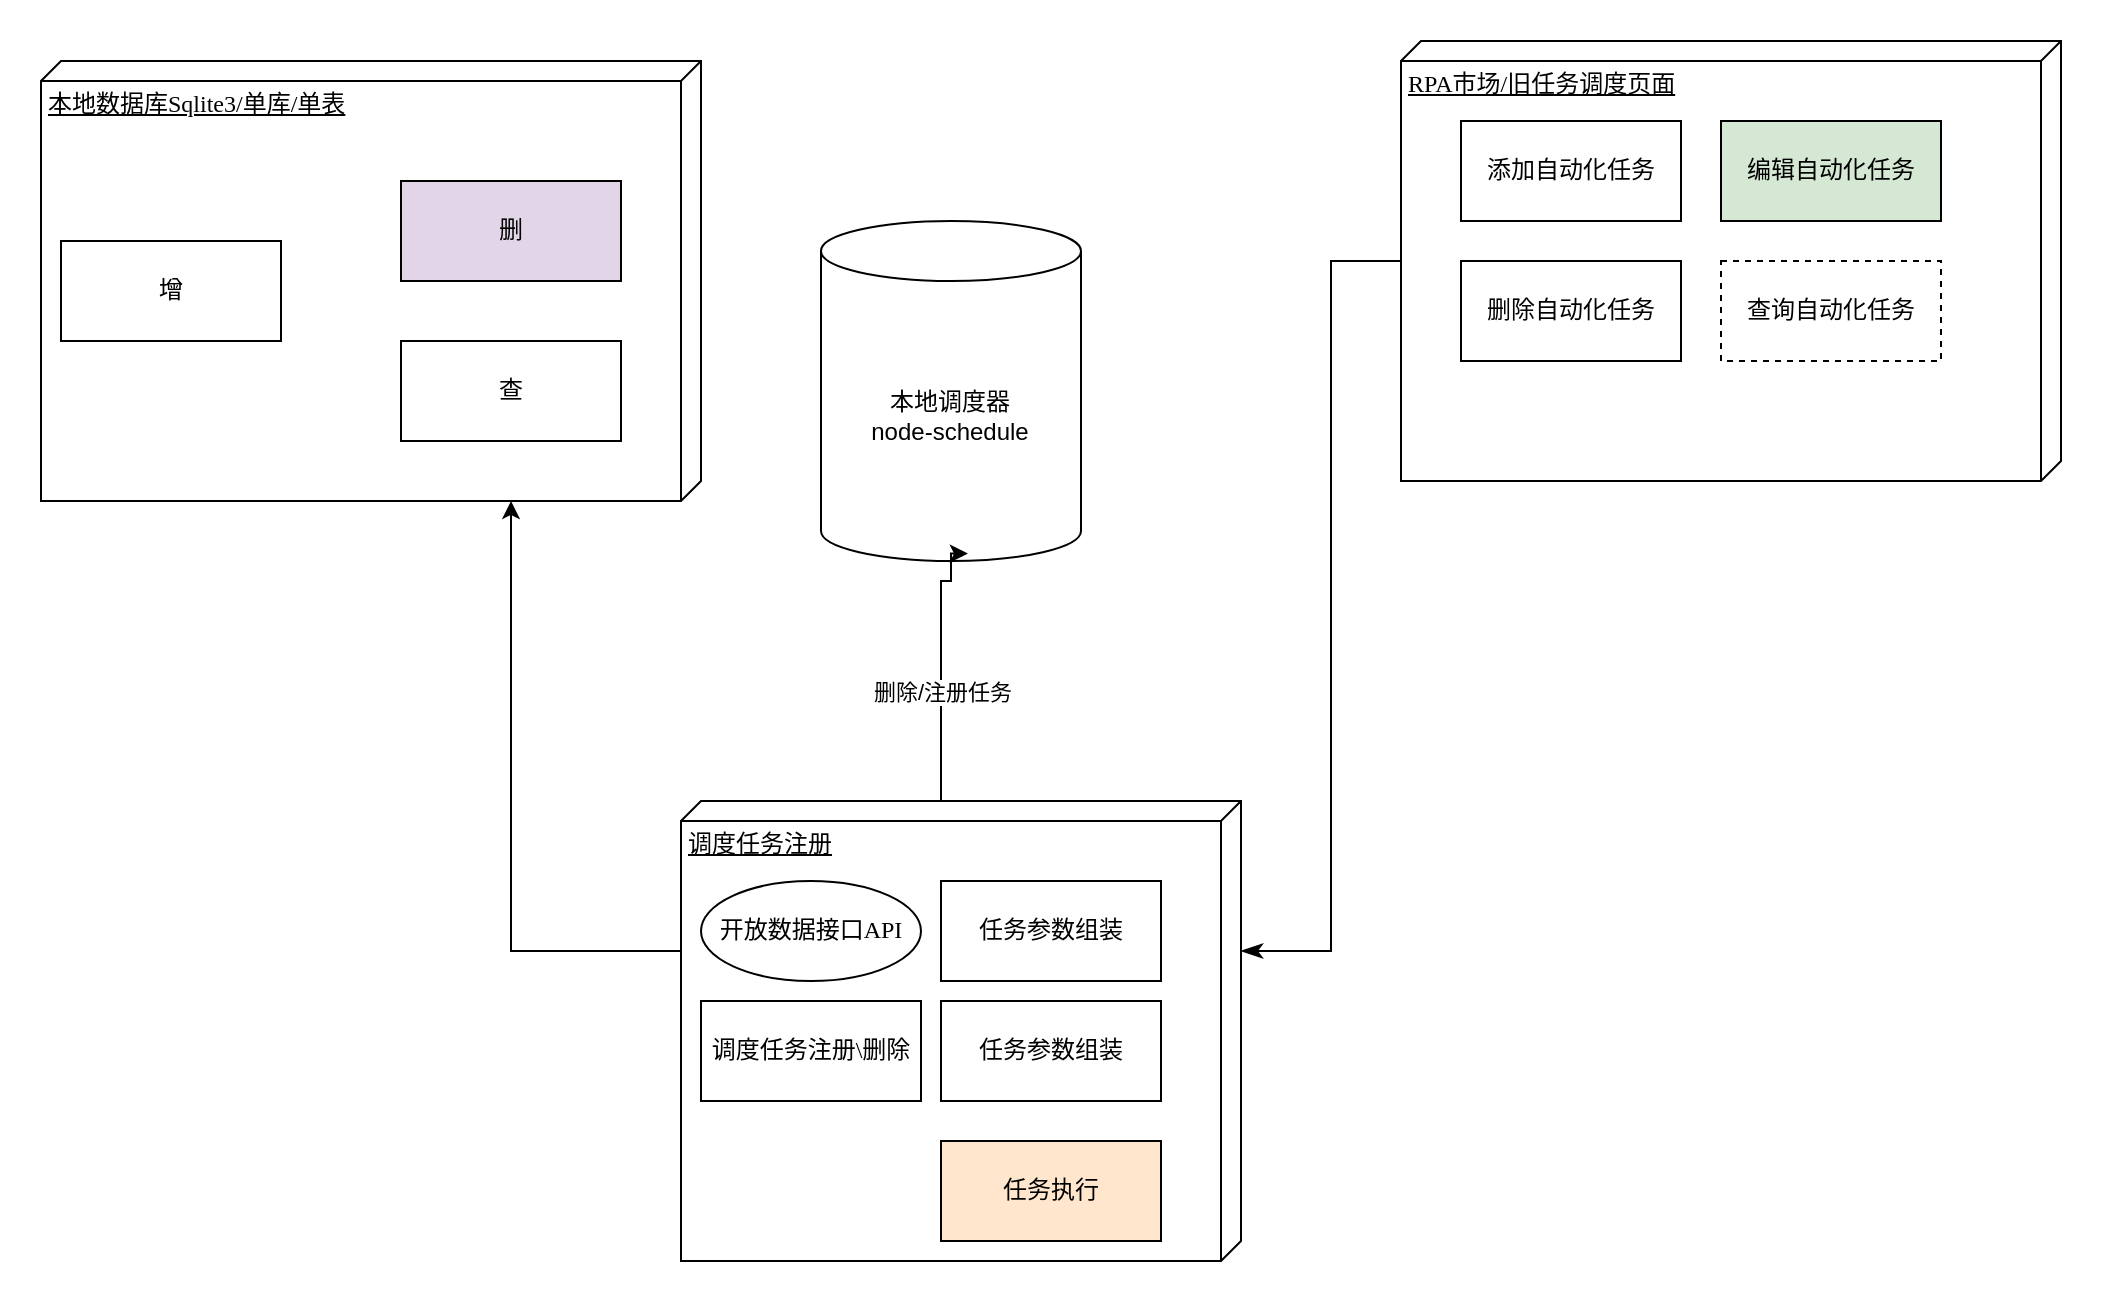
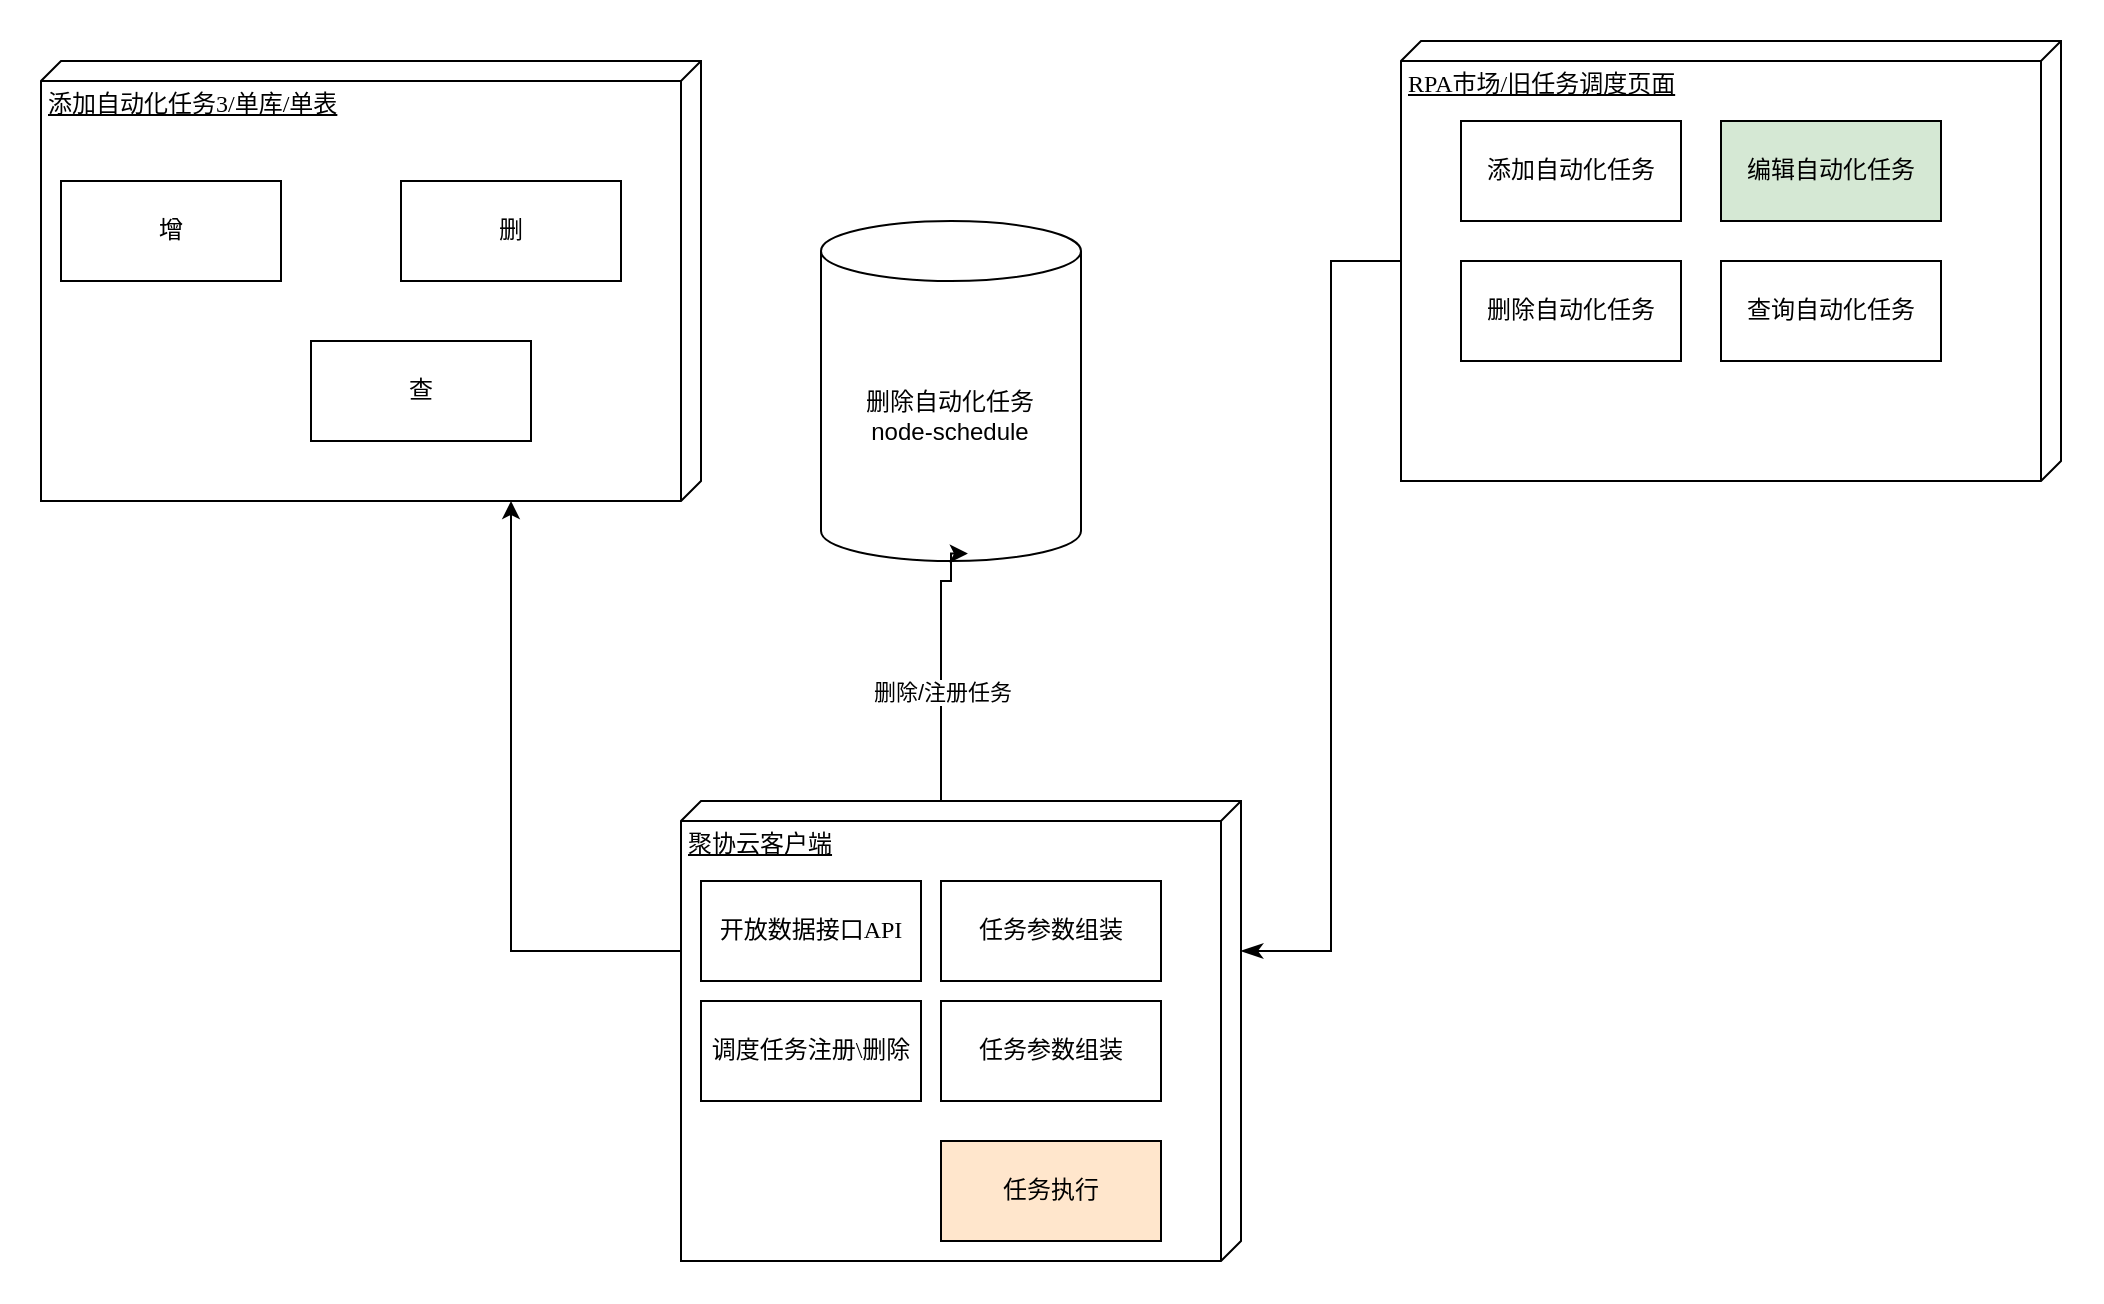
  <mxCell id="0" />
  <mxCell id="1" parent="0" />
- <mxCell id="2" value="本地数据库Sqlite3/单库/单表" style="verticalAlign=top;align=left;spacingTop=8;spacingLeft=2;spacingRight=12;shape=cube;size=10;direction=south;fontStyle=4;html=1;rounded=0;shadow=0;comic=0;labelBackgroundColor=none;strokeWidth=1;fontFamily=Verdana;fontSize=12" parent="1" vertex="1"><mxGeometry x="20" y="30" width="330" height="220" as="geometry" /></mxCell>
+ <mxCell id="2" value="添加自动化任务3/单库/单表" style="verticalAlign=top;align=left;spacingTop=8;spacingLeft=2;spacingRight=12;shape=cube;size=10;direction=south;fontStyle=4;html=1;rounded=0;shadow=0;comic=0;labelBackgroundColor=none;strokeWidth=1;fontFamily=Verdana;fontSize=12" parent="1" vertex="1"><mxGeometry x="20" y="30" width="330" height="220" as="geometry" /></mxCell>
  <mxCell id="3" value="RPA市场/旧任务调度页面" style="verticalAlign=top;align=left;spacingTop=8;spacingLeft=2;spacingRight=12;shape=cube;size=10;direction=south;fontStyle=4;html=1;rounded=0;shadow=0;comic=0;labelBackgroundColor=none;strokeWidth=1;fontFamily=Verdana;fontSize=12" parent="1" vertex="1"><mxGeometry x="700" y="20" width="330" height="220" as="geometry" /></mxCell>
- <mxCell id="4" value="调度任务注册&lt;div&gt;&lt;br&gt;&lt;/div&gt;" style="verticalAlign=top;align=left;spacingTop=8;spacingLeft=2;spacingRight=12;shape=cube;size=10;direction=south;fontStyle=4;html=1;rounded=0;shadow=0;comic=0;labelBackgroundColor=none;strokeWidth=1;fontFamily=Verdana;fontSize=12" parent="1" vertex="1"><mxGeometry x="340" y="400" width="280" height="230" as="geometry" /></mxCell>
+ <mxCell id="4" value="聚协云客户端&lt;div&gt;&lt;br&gt;&lt;/div&gt;" style="verticalAlign=top;align=left;spacingTop=8;spacingLeft=2;spacingRight=12;shape=cube;size=10;direction=south;fontStyle=4;html=1;rounded=0;shadow=0;comic=0;labelBackgroundColor=none;strokeWidth=1;fontFamily=Verdana;fontSize=12" parent="1" vertex="1"><mxGeometry x="340" y="400" width="280" height="230" as="geometry" /></mxCell>
  <mxCell id="5" value="添加自动化任务" style="html=1;rounded=0;shadow=0;comic=0;labelBackgroundColor=none;strokeWidth=1;fontFamily=Verdana;fontSize=12;align=center;" parent="1" vertex="1"><mxGeometry x="730" y="60" width="110" height="50" as="geometry" /></mxCell>
  <mxCell id="6" style="edgeStyle=orthogonalEdgeStyle;rounded=0;html=1;labelBackgroundColor=none;startArrow=classicThin;startFill=1;startSize=8;endArrow=none;endFill=0;endSize=16;fontFamily=Verdana;fontSize=12;" parent="1" source="4" target="3" edge="1"><mxGeometry relative="1" as="geometry"><Array as="points"><mxPoint x="665" y="475" /></Array></mxGeometry></mxCell>
  <mxCell id="7" style="edgeStyle=orthogonalEdgeStyle;rounded=0;html=1;labelBackgroundColor=none;startArrow=none;startFill=0;endArrow=classic;endFill=1;fontFamily=Verdana;fontSize=12;" parent="1" source="4" target="2" edge="1"><mxGeometry relative="1" as="geometry"><Array as="points"><mxPoint x="255" y="475" /></Array></mxGeometry></mxCell>
  <mxCell id="8" value="删除自动化任务" style="html=1;rounded=0;shadow=0;comic=0;labelBackgroundColor=none;strokeWidth=1;fontFamily=Verdana;fontSize=12;align=center;" vertex="1" parent="1"><mxGeometry x="730" y="130" width="110" height="50" as="geometry" /></mxCell>
  <mxCell id="9" value="编辑自动化任务" style="html=1;rounded=0;shadow=0;comic=0;labelBackgroundColor=none;strokeWidth=1;fontFamily=Verdana;fontSize=12;align=center;fillColor=#d5e8d4;" vertex="1" parent="1"><mxGeometry x="860" y="60" width="110" height="50" as="geometry" /></mxCell>
- <mxCell id="10" value="查询自动化任务" style="html=1;rounded=0;shadow=0;comic=0;labelBackgroundColor=none;strokeWidth=1;fontFamily=Verdana;fontSize=12;align=center;dashed=1;" vertex="1" parent="1"><mxGeometry x="860" y="130" width="110" height="50" as="geometry" /></mxCell>
- <mxCell id="11" value="增" style="html=1;rounded=0;shadow=0;comic=0;labelBackgroundColor=none;strokeWidth=1;fontFamily=Verdana;fontSize=12;align=center;" vertex="1" parent="1"><mxGeometry x="30" y="120" width="110" height="50" as="geometry" /></mxCell>
- <mxCell id="12" value="查" style="html=1;rounded=0;shadow=0;comic=0;labelBackgroundColor=none;strokeWidth=1;fontFamily=Verdana;fontSize=12;align=center;" vertex="1" parent="1"><mxGeometry x="200" y="170" width="110" height="50" as="geometry" /></mxCell>
- <mxCell id="13" value="删" style="html=1;rounded=0;shadow=0;comic=0;labelBackgroundColor=none;strokeWidth=1;fontFamily=Verdana;fontSize=12;align=center;fillColor=#e1d5e7;" vertex="1" parent="1"><mxGeometry x="200" y="90" width="110" height="50" as="geometry" /></mxCell>
- <mxCell id="14" value="本地调度器&lt;br&gt;node-schedule" style="shape=cylinder3;whiteSpace=wrap;html=1;boundedLbl=1;backgroundOutline=1;size=15;" vertex="1" parent="1"><mxGeometry x="410" y="110" width="130" height="170" as="geometry" /></mxCell>
+ <mxCell id="10" value="查询自动化任务" style="html=1;rounded=0;shadow=0;comic=0;labelBackgroundColor=none;strokeWidth=1;fontFamily=Verdana;fontSize=12;align=center;" vertex="1" parent="1"><mxGeometry x="860" y="130" width="110" height="50" as="geometry" /></mxCell>
+ <mxCell id="11" value="增" style="html=1;rounded=0;shadow=0;comic=0;labelBackgroundColor=none;strokeWidth=1;fontFamily=Verdana;fontSize=12;align=center;" vertex="1" parent="1"><mxGeometry x="30" y="90" width="110" height="50" as="geometry" /></mxCell>
+ <mxCell id="12" value="查" style="html=1;rounded=0;shadow=0;comic=0;labelBackgroundColor=none;strokeWidth=1;fontFamily=Verdana;fontSize=12;align=center;" vertex="1" parent="1"><mxGeometry x="155" y="170" width="110" height="50" as="geometry" /></mxCell>
+ <mxCell id="13" value="删" style="html=1;rounded=0;shadow=0;comic=0;labelBackgroundColor=none;strokeWidth=1;fontFamily=Verdana;fontSize=12;align=center;" vertex="1" parent="1"><mxGeometry x="200" y="90" width="110" height="50" as="geometry" /></mxCell>
+ <mxCell id="14" value="删除自动化任务&lt;br&gt;node-schedule" style="shape=cylinder3;whiteSpace=wrap;html=1;boundedLbl=1;backgroundOutline=1;size=15;" vertex="1" parent="1"><mxGeometry x="410" y="110" width="130" height="170" as="geometry" /></mxCell>
  <mxCell id="15" style="edgeStyle=orthogonalEdgeStyle;rounded=0;orthogonalLoop=1;jettySize=auto;html=1;entryX=0.565;entryY=0.978;entryDx=0;entryDy=0;entryPerimeter=0;" edge="1" parent="1" source="4" target="14"><mxGeometry relative="1" as="geometry"><Array as="points"><mxPoint x="470" y="290" /><mxPoint x="475" y="290" /><mxPoint x="475" y="276" /></Array></mxGeometry></mxCell>
  <mxCell id="16" value="删除/注册任务" style="edgeLabel;html=1;align=center;verticalAlign=middle;resizable=0;points=[];" vertex="1" connectable="0" parent="15"><mxGeometry x="-0.209" relative="1" as="geometry"><mxPoint y="-1" as="offset" /></mxGeometry></mxCell>
- <mxCell id="17" value="开放数据接口API" style="ellipse;html=1;shadow=0;comic=0;labelBackgroundColor=none;strokeWidth=1;fontFamily=Verdana;fontSize=12;align=center;" vertex="1" parent="1"><mxGeometry x="350" y="440" width="110" height="50" as="geometry" /></mxCell>
+ <mxCell id="17" value="开放数据接口API" style="html=1;rounded=0;shadow=0;comic=0;labelBackgroundColor=none;strokeWidth=1;fontFamily=Verdana;fontSize=12;align=center;" vertex="1" parent="1"><mxGeometry x="350" y="440" width="110" height="50" as="geometry" /></mxCell>
  <mxCell id="18" value="调度任务注册\删除" style="html=1;rounded=0;shadow=0;comic=0;labelBackgroundColor=none;strokeWidth=1;fontFamily=Verdana;fontSize=12;align=center;" vertex="1" parent="1"><mxGeometry x="350" y="500" width="110" height="50" as="geometry" /></mxCell>
  <mxCell id="19" value="任务参数组装" style="html=1;rounded=0;shadow=0;comic=0;labelBackgroundColor=none;strokeWidth=1;fontFamily=Verdana;fontSize=12;align=center;" vertex="1" parent="1"><mxGeometry x="470" y="440" width="110" height="50" as="geometry" /></mxCell>
  <mxCell id="20" value="任务参数组装" style="html=1;rounded=0;shadow=0;comic=0;labelBackgroundColor=none;strokeWidth=1;fontFamily=Verdana;fontSize=12;align=center;" vertex="1" parent="1"><mxGeometry x="470" y="500" width="110" height="50" as="geometry" /></mxCell>
  <mxCell id="21" value="任务执行" style="html=1;rounded=0;shadow=0;comic=0;labelBackgroundColor=none;strokeWidth=1;fontFamily=Verdana;fontSize=12;align=center;fillColor=#ffe6cc;" vertex="1" parent="1"><mxGeometry x="470" y="570" width="110" height="50" as="geometry" /></mxCell>
